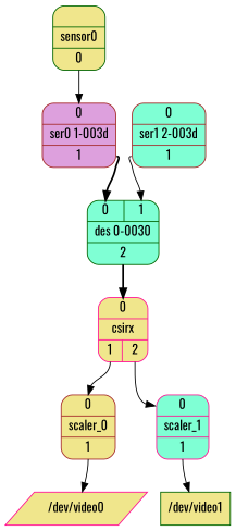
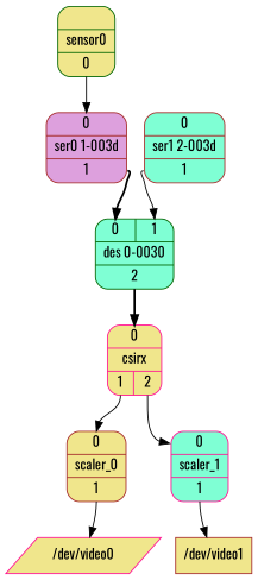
  digraph {
    fontname=Oswald
    rankdir=TB
    node [color=brown fillcolor=khaki fontname=Oswald shape=Mrecord style=filled]
    edge [fontname=Oswald headport=port0 style=solid tailport=port1]
    n1 [color=darkgreen label="{{} | sensor0 | {<port0> 0}}"]
    n2 [fillcolor=plum label="{{<port0> 0} | ser0 1-003d | {<port1> 1}}"]
    n3 [color=darkgreen fillcolor=aquamarine label="{{<port0> 0 | <port1> 1} | des 0-0030 | {<port2> 2}}"]
    n4 [color=deeppink label="{{<port0> 0} | csirx | {<port1> 1 | <port2> 2}}"]
    n5 [fillcolor=aquamarine label="{{<port0> 0} | ser1 2-003d | {<port1> 1}}"]
    n6 [label="{{<port0> 0} | scaler_0 | {<port1> 1}}"]
    n7 [color=deeppink fillcolor=aquamarine label="{{<port0> 0} | scaler_1 | {<port1> 1}}"]
    n8 [color=deeppink label="/dev/video0" shape=parallelogram]
-   n9 [color=darkgreen label="/dev/video1" shape=box]
+   n9 [label="/dev/video1" shape=box]
    n1 -> n2 [tailport=port0]
    n2 -> n3 [style=bold]
    n3 -> n4 [style=bold tailport=port2]
    n4 -> n6
    n4 -> n7 [tailport=port2]
    n5 -> n3 [headport=port1]
    n6 -> n8
    n7 -> n9
  }
